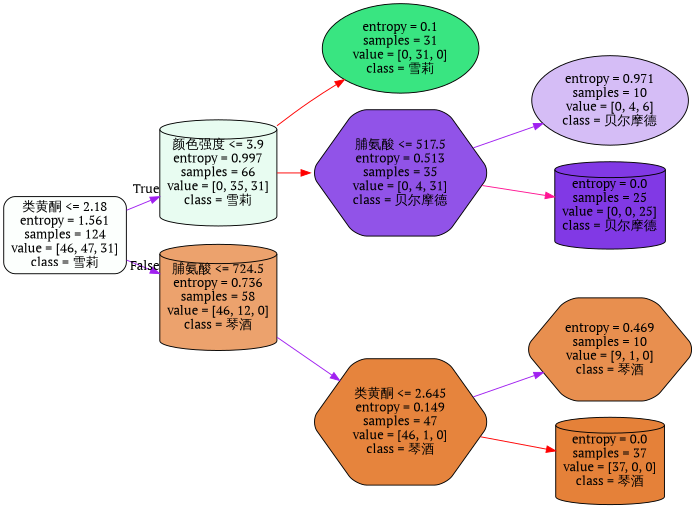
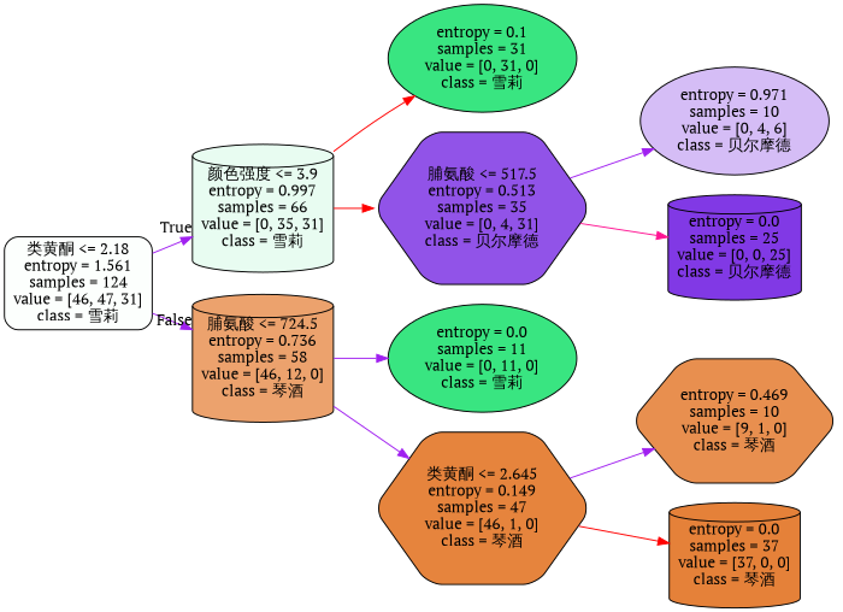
  digraph {
    fontname="PT Serif"
    rankdir=LR
    node [color=black fillcolor="#39e581" fontname="PT Serif" shape=cylinder style="filled, rounded"]
    edge [color=purple fontname="PT Serif"]
    n1 [fillcolor="#fcfffd" label="类黄酮 <= 2.18\nentropy = 1.561\nsamples = 124\nvalue = [46, 47, 31]\nclass = 雪莉" shape=box]
    n2 [fillcolor="#e8fcf1" label="颜色强度 <= 3.9\nentropy = 0.997\nsamples = 66\nvalue = [0, 35, 31]\nclass = 雪莉"]
    n3 [fillcolor="#eca26d" label="脯氨酸 <= 724.5\nentropy = 0.736\nsamples = 58\nvalue = [46, 12, 0]\nclass = 琴酒"]
    n4 [label="entropy = 0.1\nsamples = 31\nvalue = [0, 31, 0]\nclass = 雪莉" shape=ellipse]
    n5 [fillcolor="#9153e8" label="脯氨酸 <= 517.5\nentropy = 0.513\nsamples = 35\nvalue = [0, 4, 31]\nclass = 贝尔摩德" shape=hexagon]
+   n6 [label="entropy = 0.0\nsamples = 11\nvalue = [0, 11, 0]\nclass = 雪莉" shape=ellipse]
    n7 [fillcolor="#e6843d" label="类黄酮 <= 2.645\nentropy = 0.149\nsamples = 47\nvalue = [46, 1, 0]\nclass = 琴酒" shape=hexagon]
    n8 [fillcolor="#d5bdf6" label="entropy = 0.971\nsamples = 10\nvalue = [0, 4, 6]\nclass = 贝尔摩德" shape=ellipse]
    n9 [fillcolor="#8139e5" label="entropy = 0.0\nsamples = 25\nvalue = [0, 0, 25]\nclass = 贝尔摩德"]
    n10 [fillcolor="#e88f4f" label="entropy = 0.469\nsamples = 10\nvalue = [9, 1, 0]\nclass = 琴酒" shape=hexagon]
    n11 [fillcolor="#e58139" label="entropy = 0.0\nsamples = 37\nvalue = [37, 0, 0]\nclass = 琴酒"]
    n1 -> n2 [headlabel=True labelangle=45 labeldistance=2.5]
    n1 -> n3 [headlabel=False labelangle=-45 labeldistance=2.5]
    n2 -> n4 [color=red]
    n2 -> n5 [color=red]
+   n3 -> n6
    n3 -> n7
    n5 -> n8
    n5 -> n9 [color=deeppink]
    n7 -> n10
    n7 -> n11 [color=red]
  }
